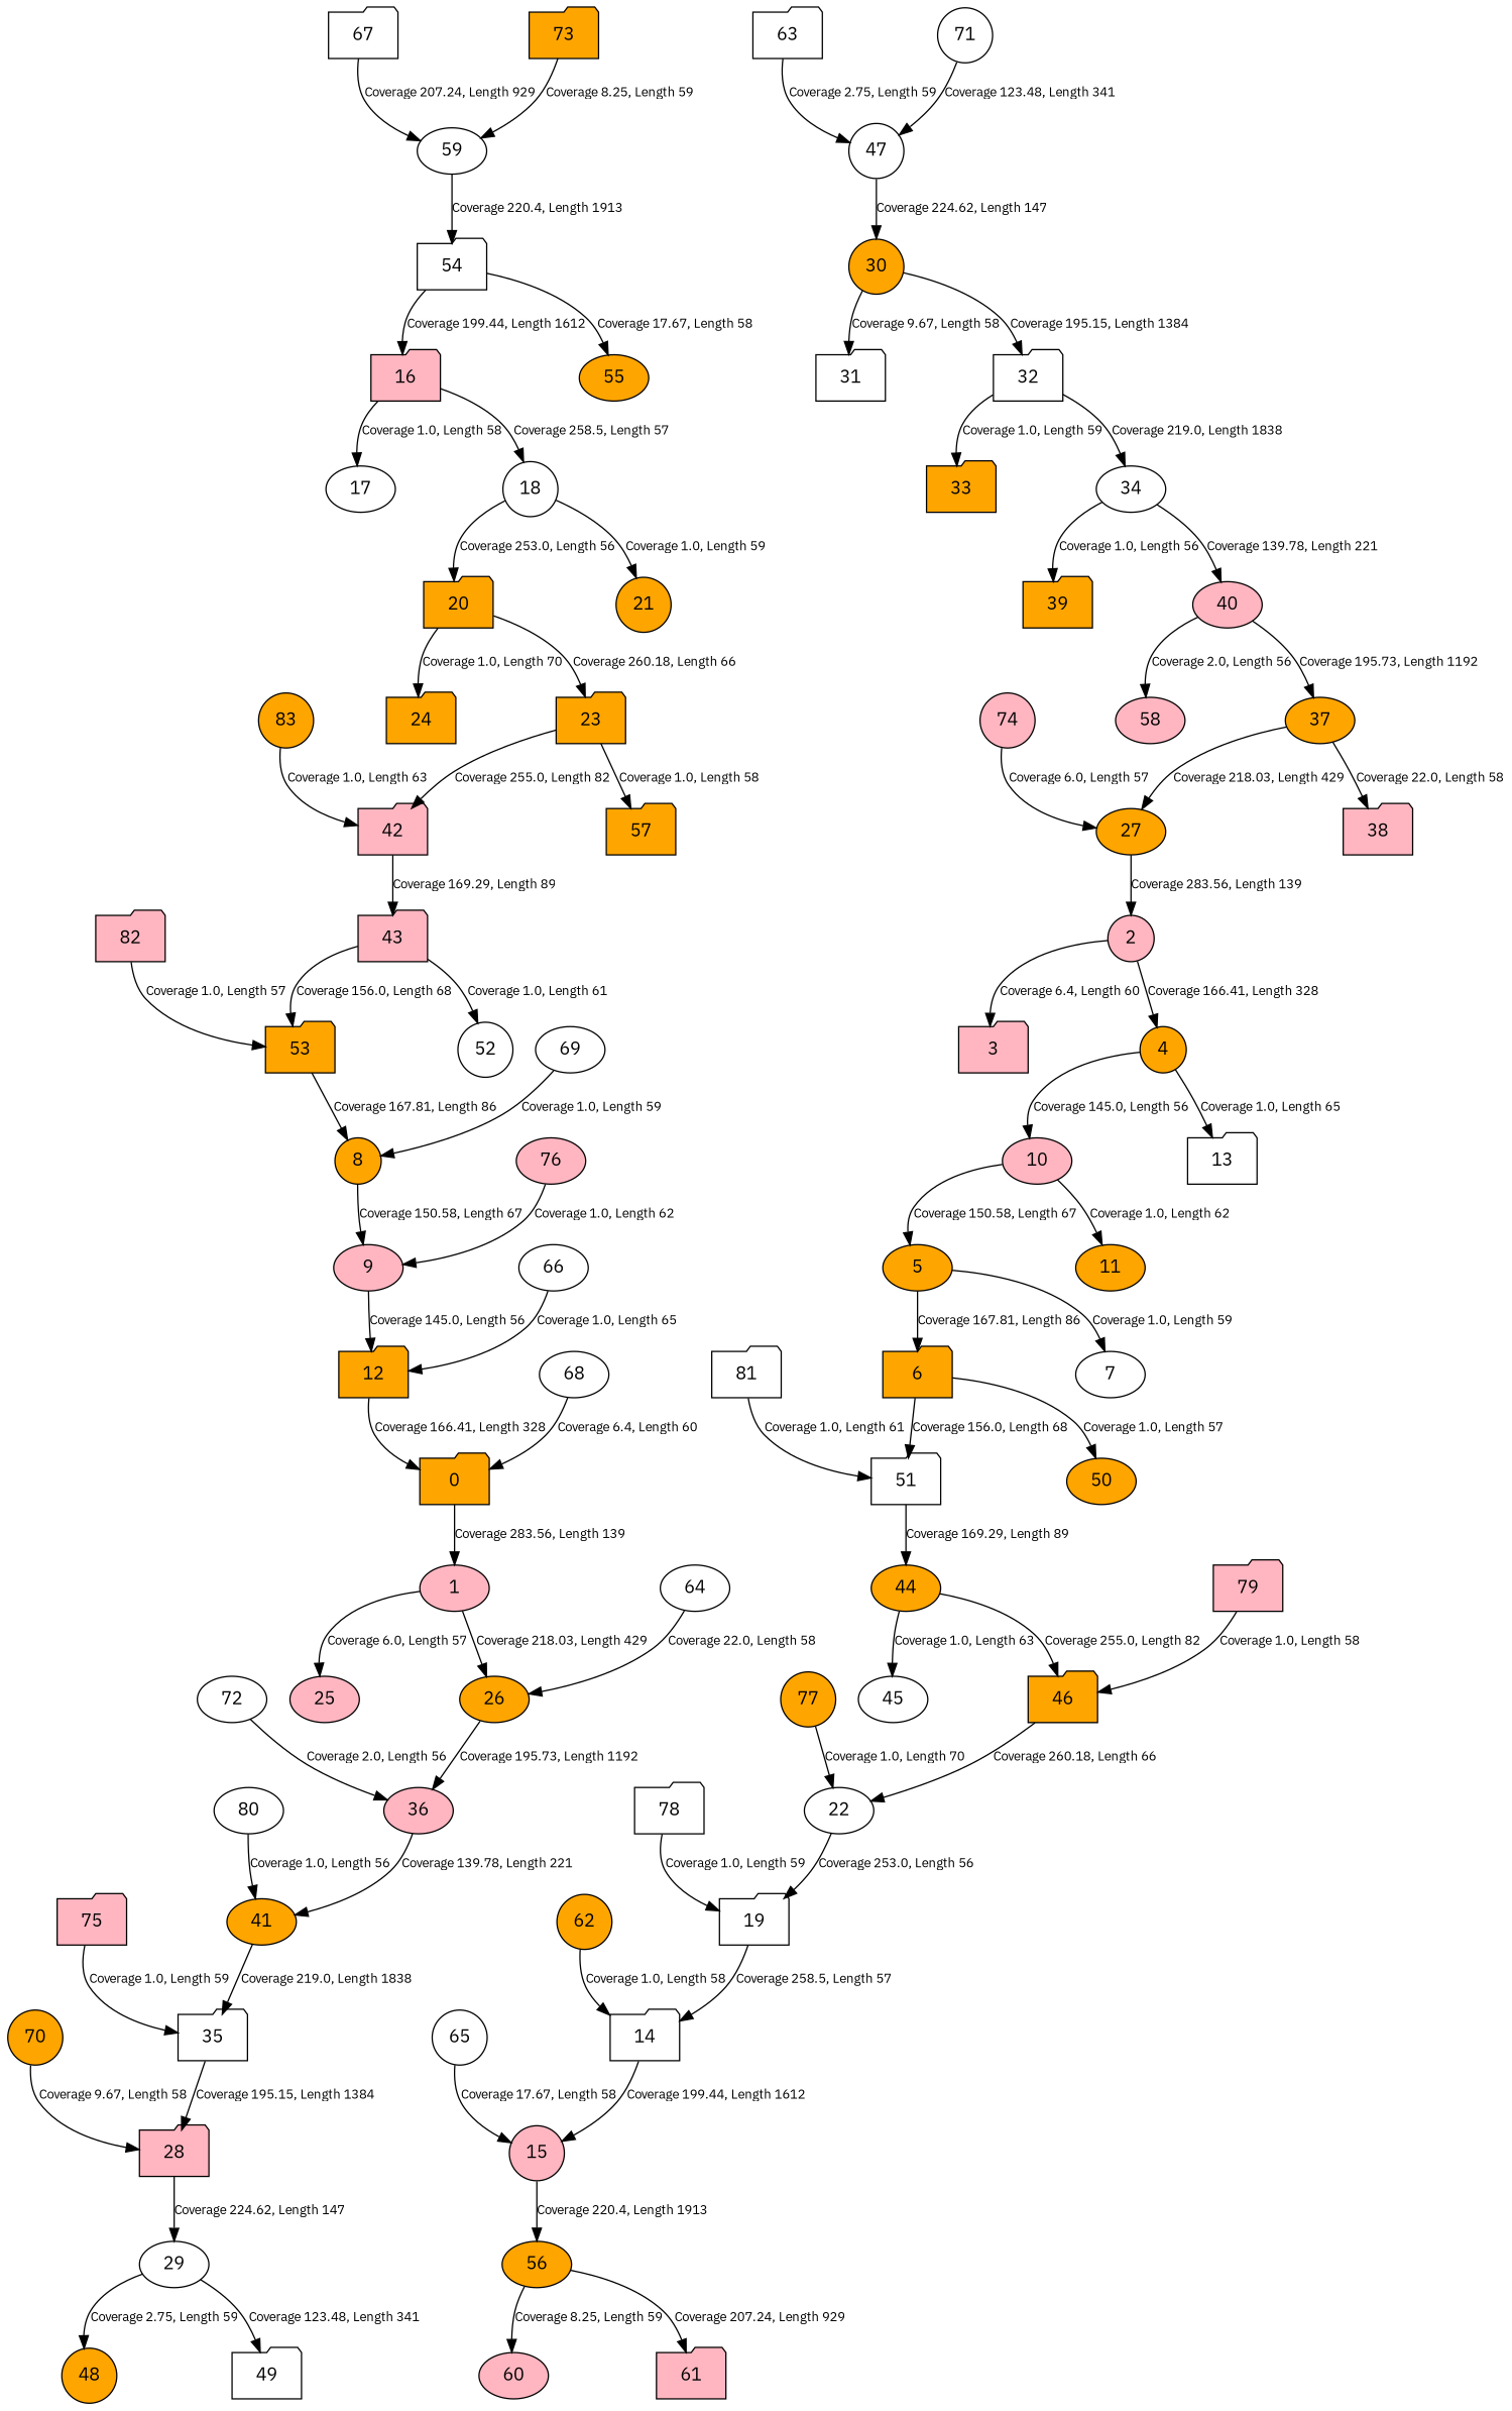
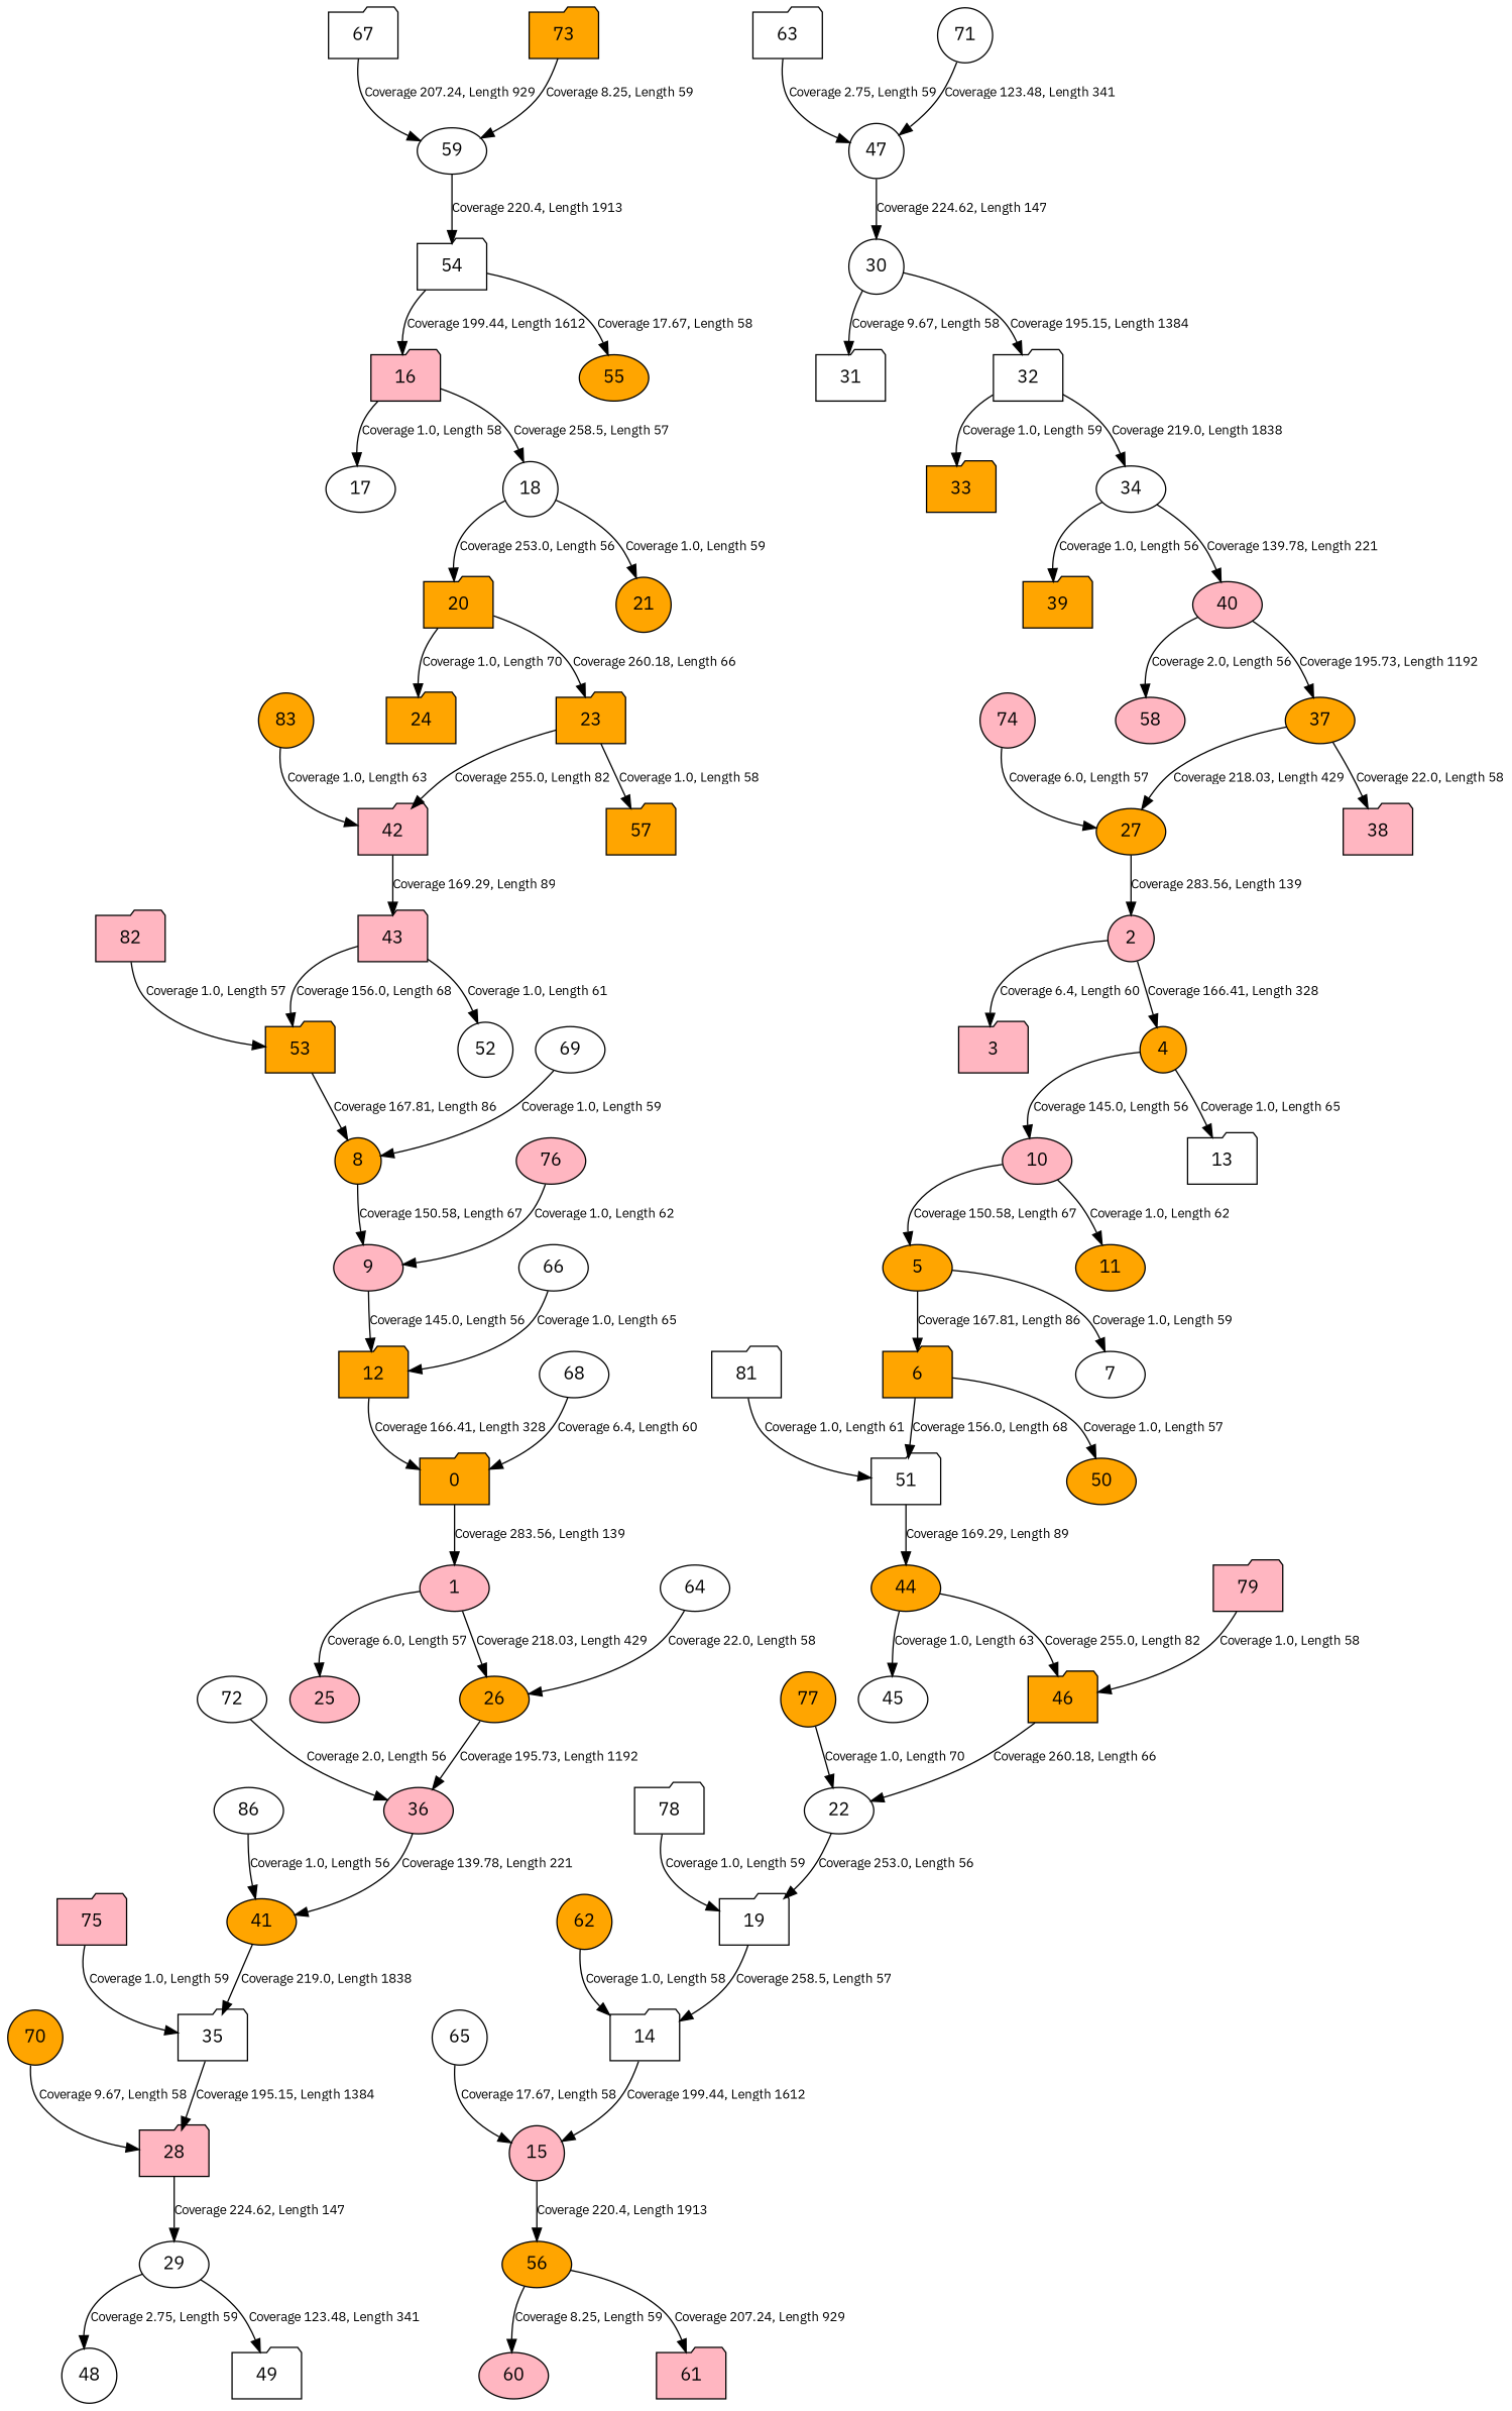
  digraph {
    fontname="IBM Plex Sans"
    node [fillcolor=white fontname="IBM Plex Sans" shape=folder style=filled]
    edge [fontname="IBM Plex Sans" fontsize=10]
    0 [fillcolor=orange]
    1 [fillcolor=lightpink shape=ellipse]
    25 [fillcolor=lightpink shape=ellipse]
    26 [fillcolor=orange shape=ellipse]
    36 [fillcolor=lightpink shape=ellipse]
    41 [fillcolor=orange shape=ellipse]
    2 [fillcolor=lightpink shape=circle]
    3 [fillcolor=lightpink]
    4 [fillcolor=orange shape=circle]
    10 [fillcolor=lightpink shape=ellipse]
    13
    5 [fillcolor=orange shape=ellipse]
    11 [fillcolor=orange shape=ellipse]
    6 [fillcolor=orange]
    7 [shape=ellipse]
    50 [fillcolor=orange shape=ellipse]
    51
    44 [fillcolor=orange shape=ellipse]
    45 [shape=ellipse]
    46 [fillcolor=orange]
    8 [fillcolor=orange shape=circle]
    9 [fillcolor=lightpink shape=ellipse]
    12 [fillcolor=orange]
    15 [fillcolor=lightpink shape=circle]
    14
    56 [fillcolor=orange shape=ellipse]
    60 [fillcolor=lightpink shape=ellipse]
    61 [fillcolor=lightpink]
    16 [fillcolor=lightpink]
    17 [shape=ellipse]
    18 [shape=circle]
    20 [fillcolor=orange]
    21 [fillcolor=orange shape=circle]
    23 [fillcolor=orange]
    24 [fillcolor=orange]
    42 [fillcolor=lightpink]
    57 [fillcolor=orange]
    19
    43 [fillcolor=lightpink]
    22 [shape=ellipse]
    52 [shape=circle]
    53 [fillcolor=orange]
    35
    27 [fillcolor=orange shape=ellipse]
    28 [fillcolor=lightpink]
    29 [shape=ellipse]
-   48 [fillcolor=orange shape=circle]
+   48 [shape=circle]
    49
-   30 [fillcolor=orange shape=circle]
+   30 [shape=circle]
    31
    32
    33 [fillcolor=orange]
    34 [shape=ellipse]
    39 [fillcolor=orange]
    40 [fillcolor=lightpink shape=ellipse]
    37 [fillcolor=orange shape=ellipse]
    58 [fillcolor=lightpink shape=ellipse]
    38 [fillcolor=lightpink]
    47 [shape=circle]
    54
    55 [fillcolor=orange shape=ellipse]
    59 [shape=ellipse]
    62 [fillcolor=orange shape=circle]
    63
    64 [shape=ellipse]
    65 [shape=circle]
    66 [shape=ellipse]
    67
    68 [shape=ellipse]
    69 [shape=ellipse]
    70 [fillcolor=orange shape=circle]
    71 [shape=circle]
    72 [shape=ellipse]
    73 [fillcolor=orange]
    74 [fillcolor=lightpink shape=circle]
    75 [fillcolor=lightpink]
    76 [fillcolor=lightpink shape=ellipse]
    77 [fillcolor=orange shape=circle]
    78
    79 [fillcolor=lightpink]
-   80 [shape=ellipse]
+   80 [shape=ellipse label=86]
    81
    82 [fillcolor=lightpink]
    83 [fillcolor=orange shape=circle]
    0 -> 1 [label="Coverage 283.56, Length 139"]
    1 -> 25 [label="Coverage 6.0, Length 57"]
    1 -> 26 [label="Coverage 218.03, Length 429"]
    26 -> 36 [label="Coverage 195.73, Length 1192"]
    36 -> 41 [label="Coverage 139.78, Length 221"]
    41 -> 35 [label="Coverage 219.0, Length 1838"]
    2 -> 3 [label="Coverage 6.4, Length 60"]
    2 -> 4 [label="Coverage 166.41, Length 328"]
    4 -> 10 [label="Coverage 145.0, Length 56"]
    4 -> 13 [label="Coverage 1.0, Length 65"]
    10 -> 5 [label="Coverage 150.58, Length 67"]
    10 -> 11 [label="Coverage 1.0, Length 62"]
    5 -> 6 [label="Coverage 167.81, Length 86"]
    5 -> 7 [label="Coverage 1.0, Length 59"]
    6 -> 50 [label="Coverage 1.0, Length 57"]
    6 -> 51 [label="Coverage 156.0, Length 68"]
    51 -> 44 [label="Coverage 169.29, Length 89"]
    44 -> 45 [label="Coverage 1.0, Length 63"]
    44 -> 46 [label="Coverage 255.0, Length 82"]
    46 -> 22 [label="Coverage 260.18, Length 66"]
    8 -> 9 [label="Coverage 150.58, Length 67"]
    9 -> 12 [label="Coverage 145.0, Length 56"]
    12 -> 0 [label="Coverage 166.41, Length 328"]
    15 -> 56 [label="Coverage 220.4, Length 1913"]
    14 -> 15 [label="Coverage 199.44, Length 1612"]
    56 -> 60 [label="Coverage 8.25, Length 59"]
    56 -> 61 [label="Coverage 207.24, Length 929"]
    16 -> 17 [label="Coverage 1.0, Length 58"]
    16 -> 18 [label="Coverage 258.5, Length 57"]
    18 -> 20 [label="Coverage 253.0, Length 56"]
    18 -> 21 [label="Coverage 1.0, Length 59"]
    20 -> 23 [label="Coverage 260.18, Length 66"]
    20 -> 24 [label="Coverage 1.0, Length 70"]
    23 -> 42 [label="Coverage 255.0, Length 82"]
    23 -> 57 [label="Coverage 1.0, Length 58"]
    42 -> 43 [label="Coverage 169.29, Length 89"]
    19 -> 14 [label="Coverage 258.5, Length 57"]
    43 -> 52 [label="Coverage 1.0, Length 61"]
    43 -> 53 [label="Coverage 156.0, Length 68"]
    22 -> 19 [label="Coverage 253.0, Length 56"]
    53 -> 8 [label="Coverage 167.81, Length 86"]
    35 -> 28 [label="Coverage 195.15, Length 1384"]
    27 -> 2 [label="Coverage 283.56, Length 139"]
    28 -> 29 [label="Coverage 224.62, Length 147"]
    29 -> 48 [label="Coverage 2.75, Length 59"]
    29 -> 49 [label="Coverage 123.48, Length 341"]
    30 -> 31 [label="Coverage 9.67, Length 58"]
    30 -> 32 [label="Coverage 195.15, Length 1384"]
    32 -> 33 [label="Coverage 1.0, Length 59"]
    32 -> 34 [label="Coverage 219.0, Length 1838"]
    34 -> 39 [label="Coverage 1.0, Length 56"]
    34 -> 40 [label="Coverage 139.78, Length 221"]
    40 -> 37 [label="Coverage 195.73, Length 1192"]
    40 -> 58 [label="Coverage 2.0, Length 56"]
    37 -> 27 [label="Coverage 218.03, Length 429"]
    37 -> 38 [label="Coverage 22.0, Length 58"]
    47 -> 30 [label="Coverage 224.62, Length 147"]
    54 -> 16 [label="Coverage 199.44, Length 1612"]
    54 -> 55 [label="Coverage 17.67, Length 58"]
    59 -> 54 [label="Coverage 220.4, Length 1913"]
    62 -> 14 [label="Coverage 1.0, Length 58"]
    63 -> 47 [label="Coverage 2.75, Length 59"]
    64 -> 26 [label="Coverage 22.0, Length 58"]
    65 -> 15 [label="Coverage 17.67, Length 58"]
    66 -> 12 [label="Coverage 1.0, Length 65"]
    67 -> 59 [label="Coverage 207.24, Length 929"]
    68 -> 0 [label="Coverage 6.4, Length 60"]
    69 -> 8 [label="Coverage 1.0, Length 59"]
    70 -> 28 [label="Coverage 9.67, Length 58"]
    71 -> 47 [label="Coverage 123.48, Length 341"]
    72 -> 36 [label="Coverage 2.0, Length 56"]
    73 -> 59 [label="Coverage 8.25, Length 59"]
    74 -> 27 [label="Coverage 6.0, Length 57"]
    75 -> 35 [label="Coverage 1.0, Length 59"]
    76 -> 9 [label="Coverage 1.0, Length 62"]
    77 -> 22 [label="Coverage 1.0, Length 70"]
    78 -> 19 [label="Coverage 1.0, Length 59"]
    79 -> 46 [label="Coverage 1.0, Length 58"]
    80 -> 41 [label="Coverage 1.0, Length 56"]
    81 -> 51 [label="Coverage 1.0, Length 61"]
    82 -> 53 [label="Coverage 1.0, Length 57"]
    83 -> 42 [label="Coverage 1.0, Length 63"]
  }
